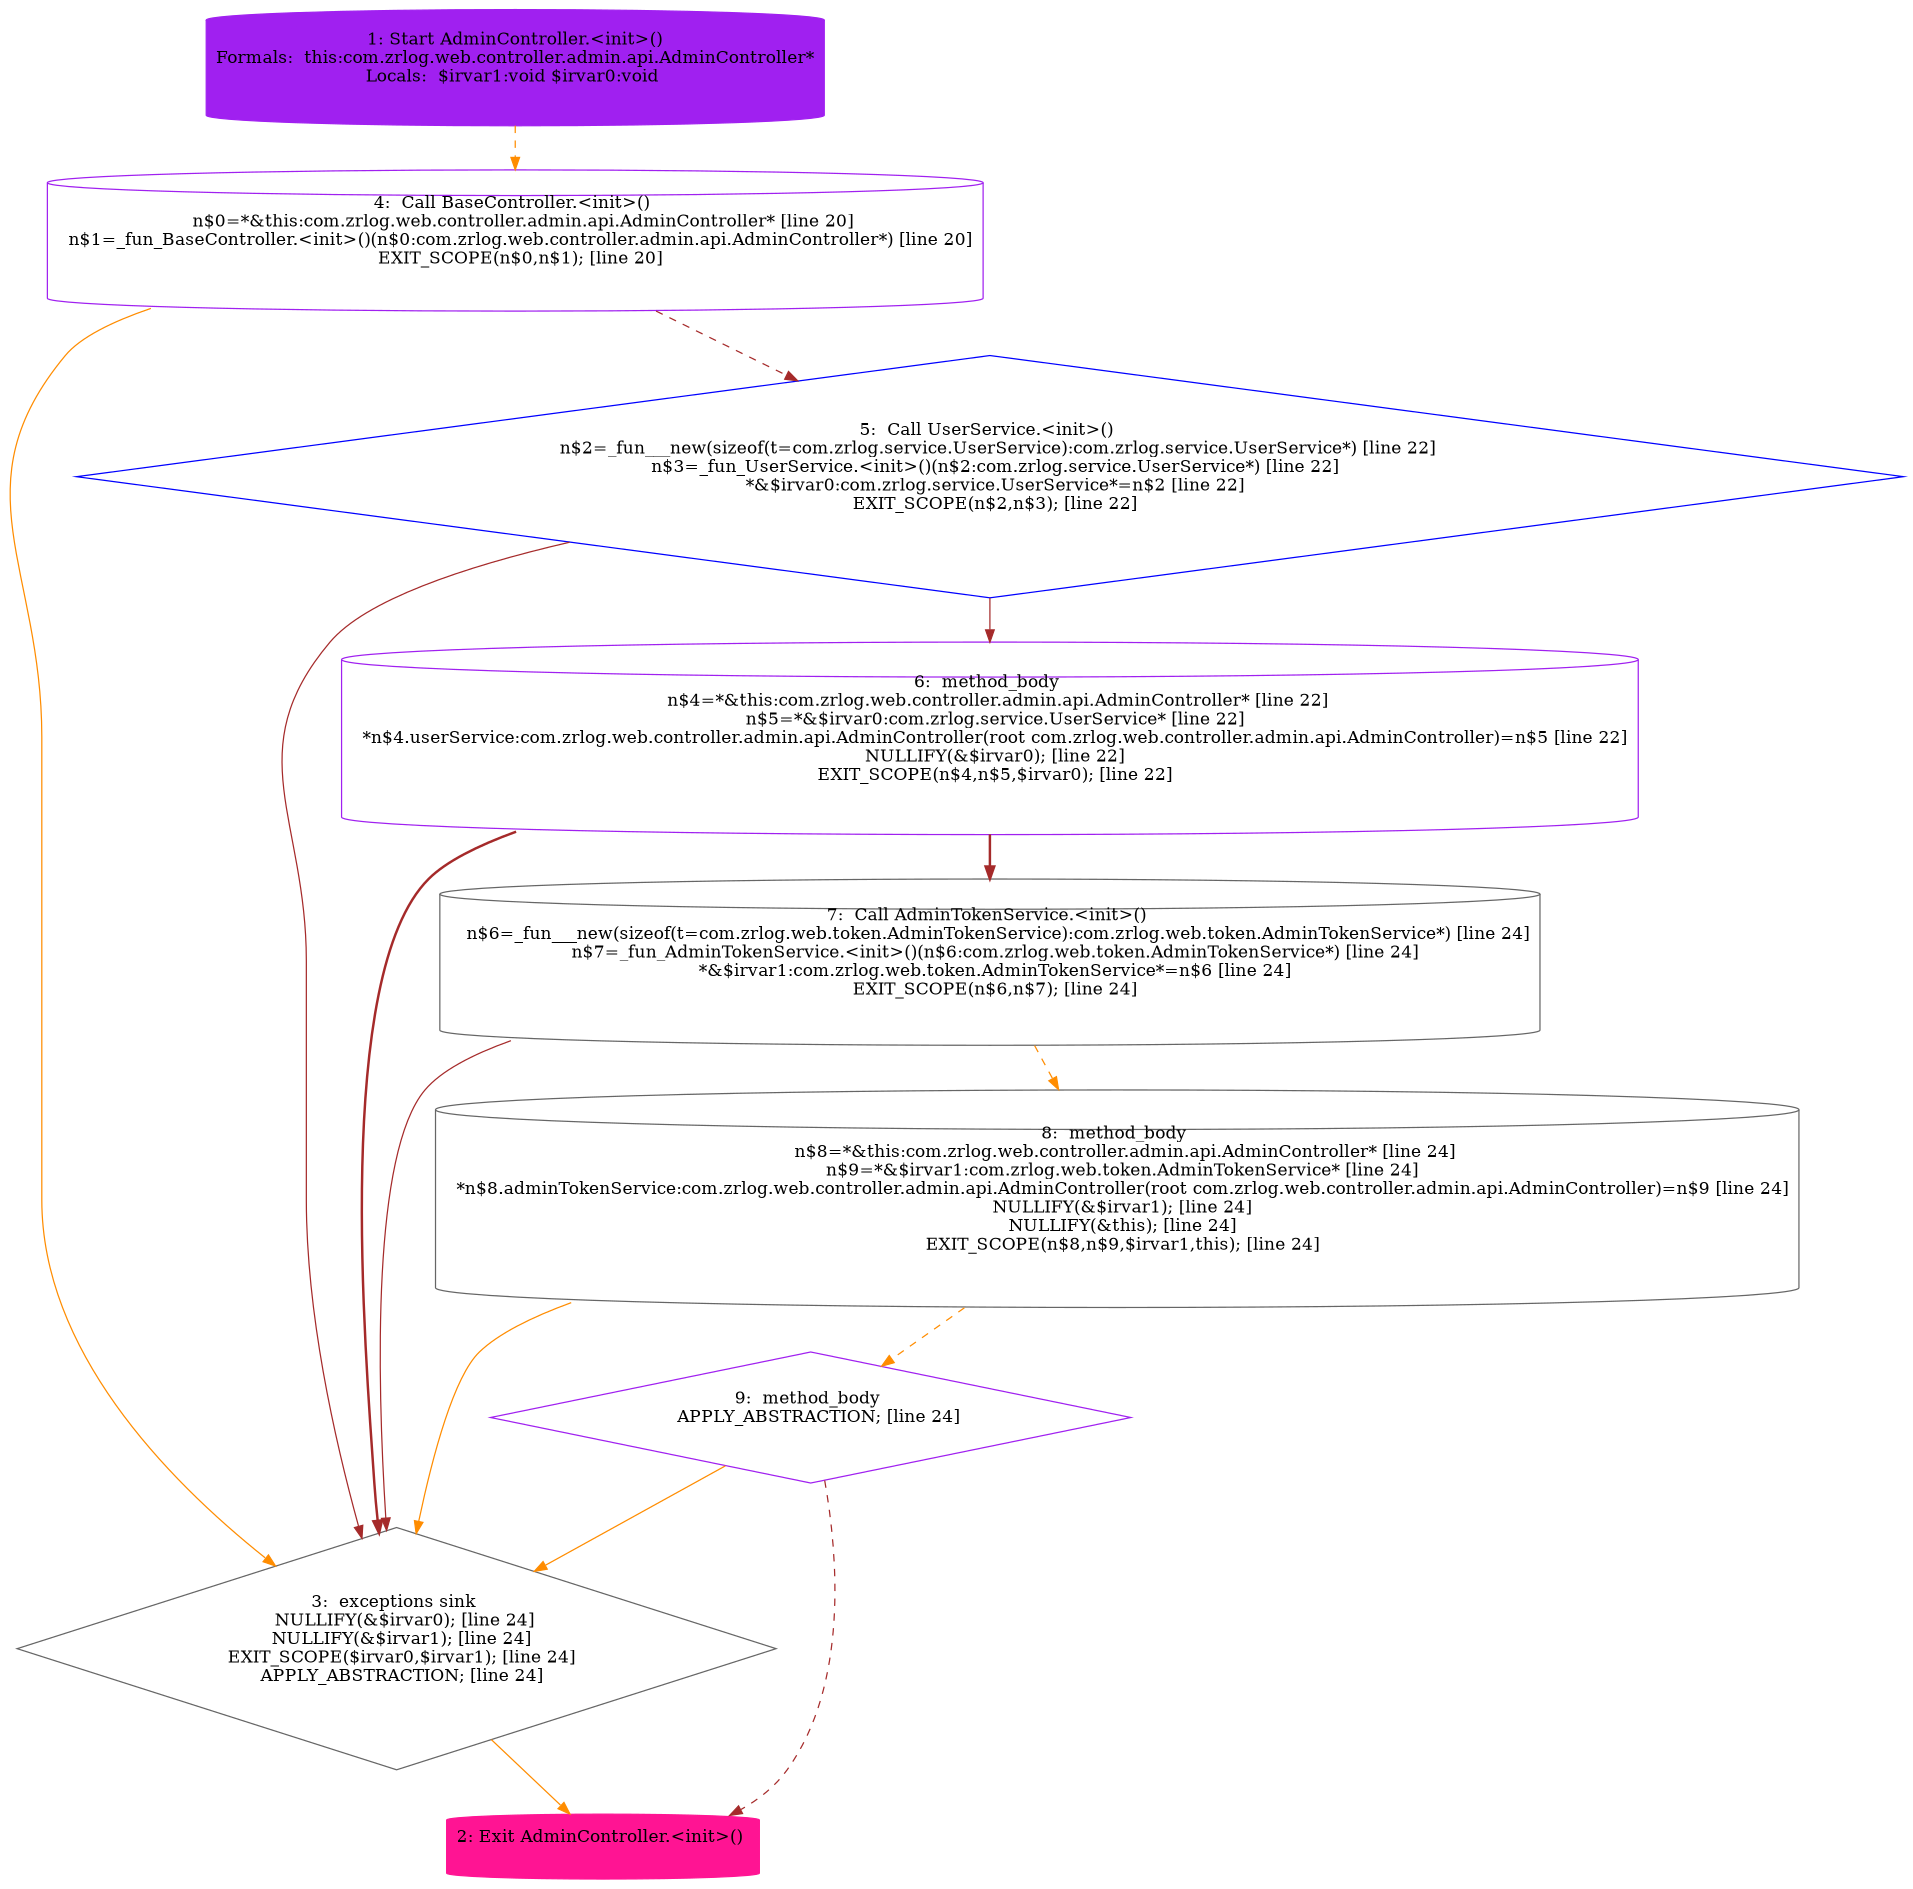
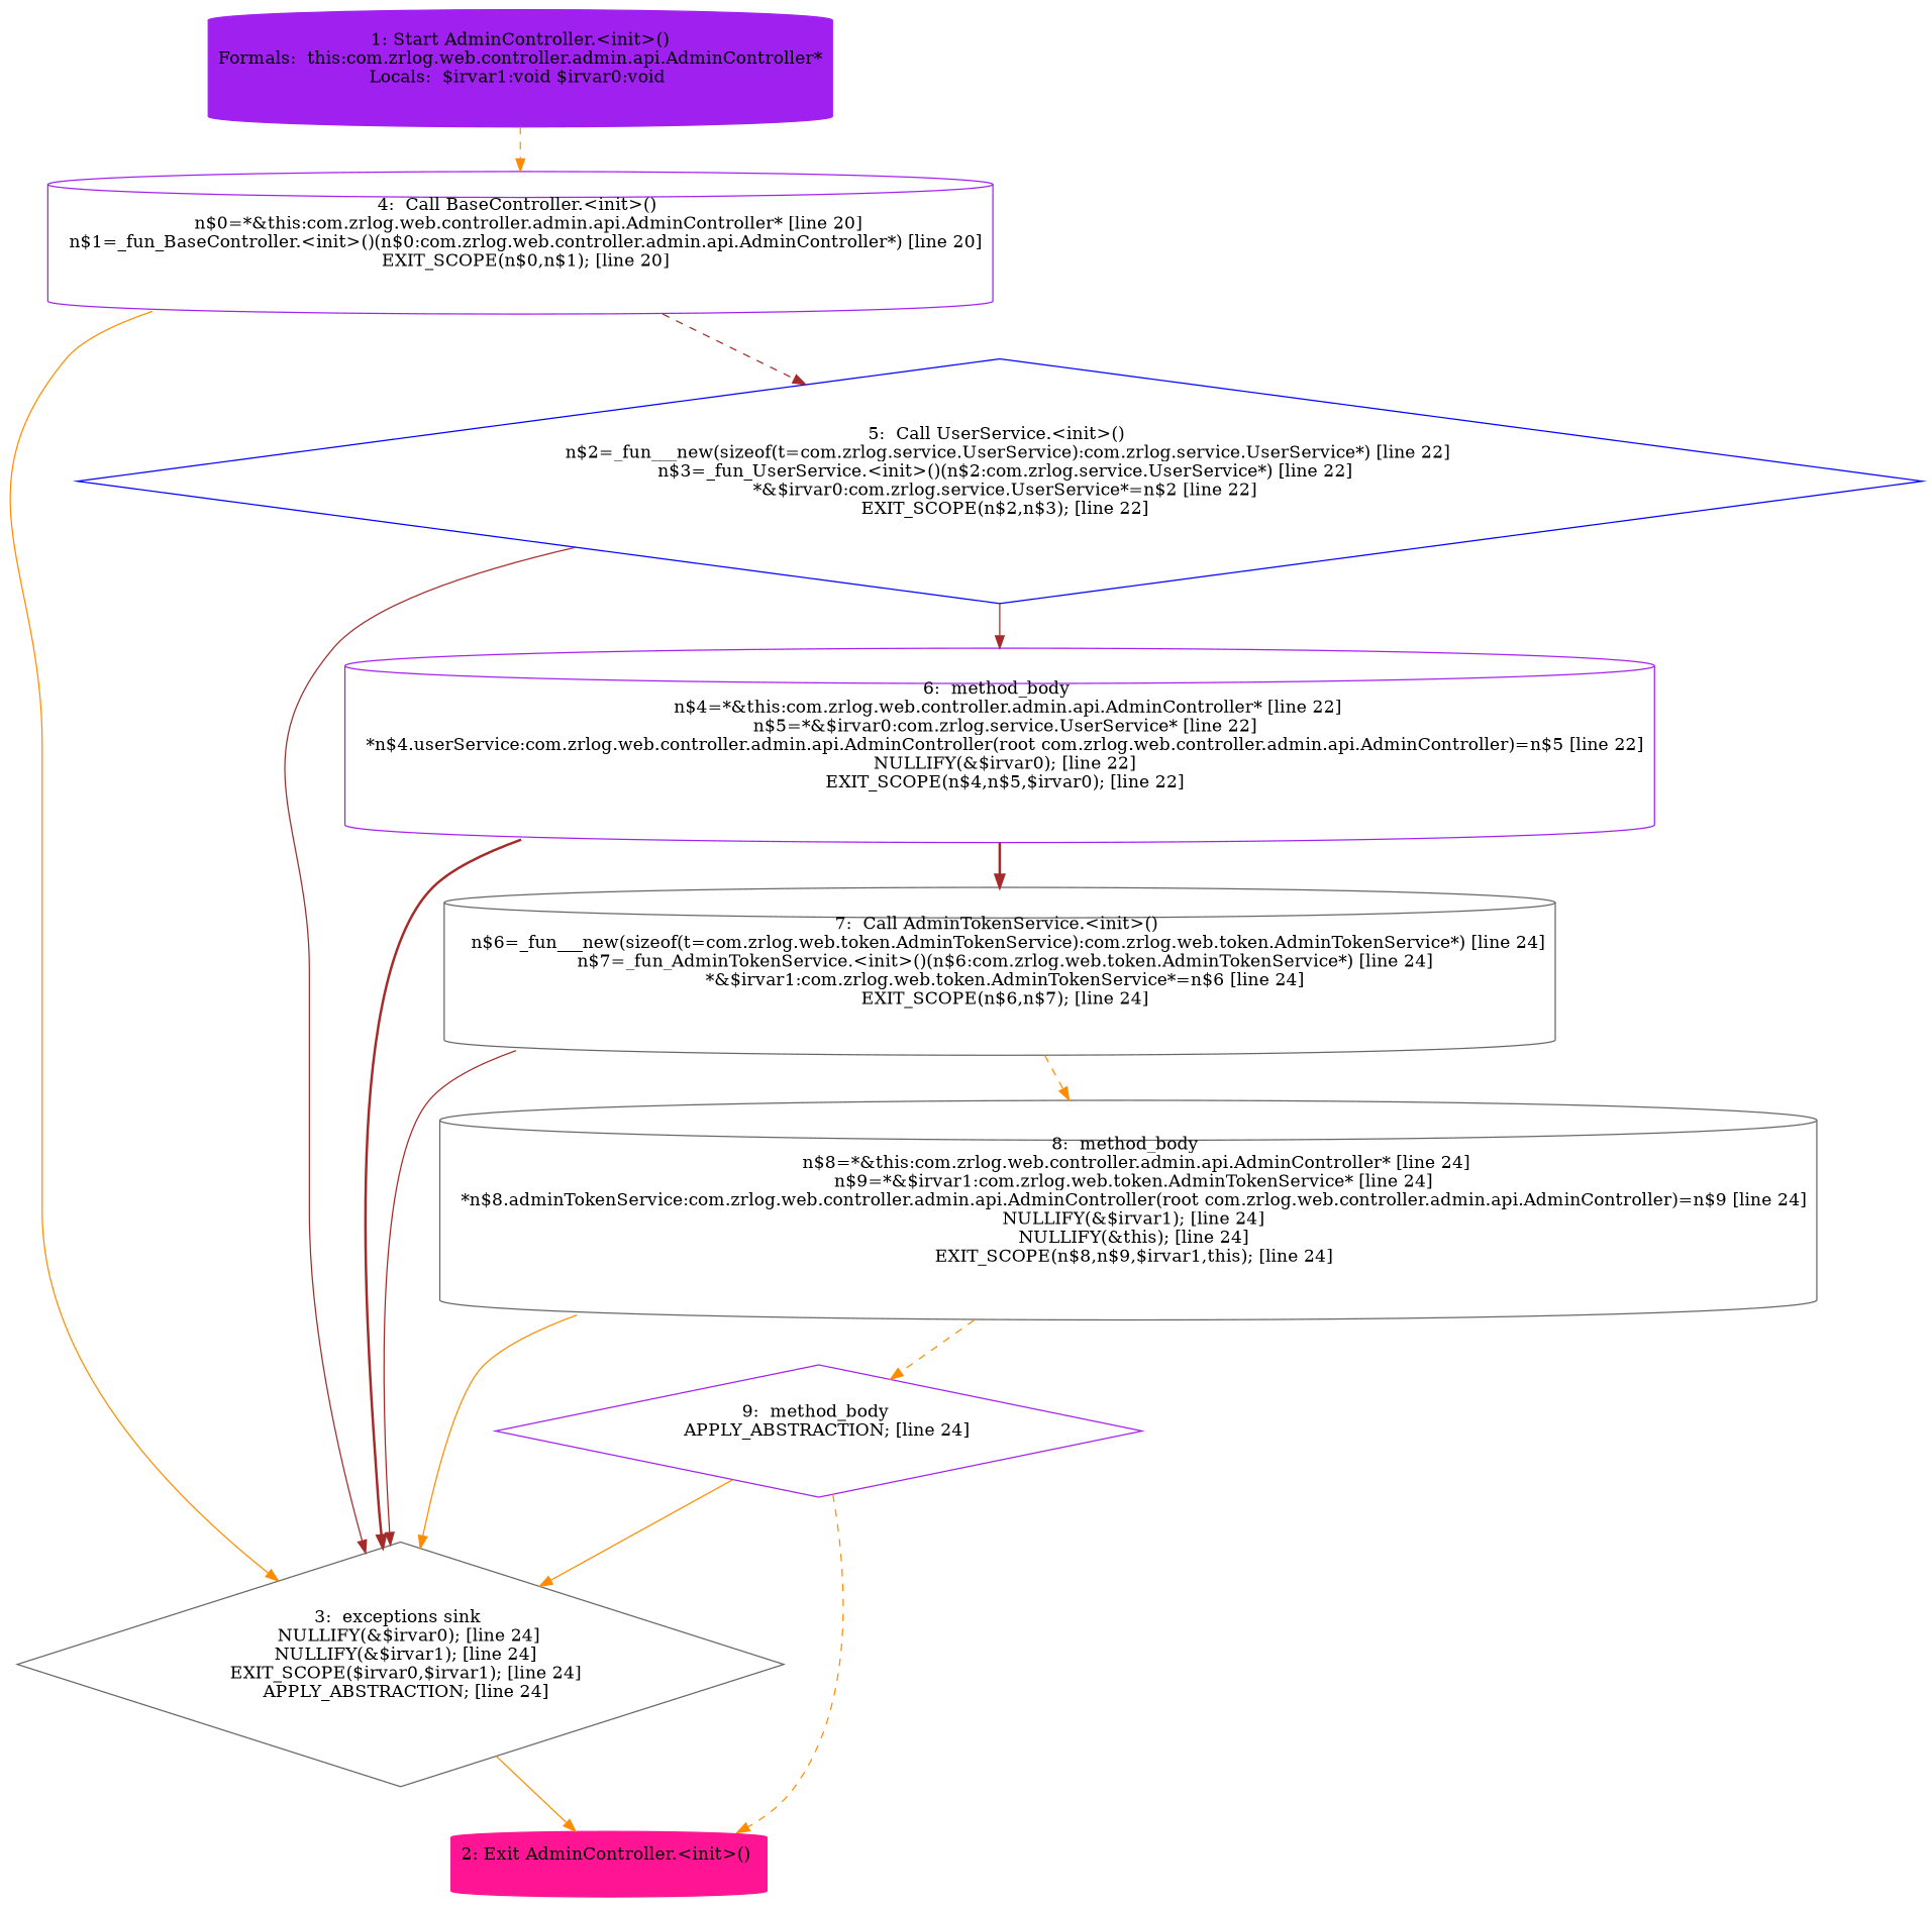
  digraph {
    node [color=purple shape=cylinder]
    edge [color=darkorange style=solid]
    n1 [label="1: Start AdminController.<init>()\nFormals:  this:com.zrlog.web.controller.admin.api.AdminController*\nLocals:  $irvar1:void $irvar0:void \n  " style=filled]
    n2 [label="4:  Call BaseController.<init>() \n   n$0=*&this:com.zrlog.web.controller.admin.api.AdminController* [line 20]\n  n$1=_fun_BaseController.<init>()(n$0:com.zrlog.web.controller.admin.api.AdminController*) [line 20]\n  EXIT_SCOPE(n$0,n$1); [line 20]\n "]
    n3 [label="3:  exceptions sink \n   NULLIFY(&$irvar0); [line 24]\n  NULLIFY(&$irvar1); [line 24]\n  EXIT_SCOPE($irvar0,$irvar1); [line 24]\n  APPLY_ABSTRACTION; [line 24]\n " shape=diamond color=gray40]
    n4 [label="5:  Call UserService.<init>() \n   n$2=_fun___new(sizeof(t=com.zrlog.service.UserService):com.zrlog.service.UserService*) [line 22]\n  n$3=_fun_UserService.<init>()(n$2:com.zrlog.service.UserService*) [line 22]\n  *&$irvar0:com.zrlog.service.UserService*=n$2 [line 22]\n  EXIT_SCOPE(n$2,n$3); [line 22]\n " shape=diamond color=blue]
    n5 [color=deeppink label="2: Exit AdminController.<init>() \n  " style=filled]
    n6 [label="6:  method_body \n   n$4=*&this:com.zrlog.web.controller.admin.api.AdminController* [line 22]\n  n$5=*&$irvar0:com.zrlog.service.UserService* [line 22]\n  *n$4.userService:com.zrlog.web.controller.admin.api.AdminController(root com.zrlog.web.controller.admin.api.AdminController)=n$5 [line 22]\n  NULLIFY(&$irvar0); [line 22]\n  EXIT_SCOPE(n$4,n$5,$irvar0); [line 22]\n "]
    n7 [label="7:  Call AdminTokenService.<init>() \n   n$6=_fun___new(sizeof(t=com.zrlog.web.token.AdminTokenService):com.zrlog.web.token.AdminTokenService*) [line 24]\n  n$7=_fun_AdminTokenService.<init>()(n$6:com.zrlog.web.token.AdminTokenService*) [line 24]\n  *&$irvar1:com.zrlog.web.token.AdminTokenService*=n$6 [line 24]\n  EXIT_SCOPE(n$6,n$7); [line 24]\n " color=gray40]
    n8 [label="8:  method_body \n   n$8=*&this:com.zrlog.web.controller.admin.api.AdminController* [line 24]\n  n$9=*&$irvar1:com.zrlog.web.token.AdminTokenService* [line 24]\n  *n$8.adminTokenService:com.zrlog.web.controller.admin.api.AdminController(root com.zrlog.web.controller.admin.api.AdminController)=n$9 [line 24]\n  NULLIFY(&$irvar1); [line 24]\n  NULLIFY(&this); [line 24]\n  EXIT_SCOPE(n$8,n$9,$irvar1,this); [line 24]\n " color=gray40]
    n9 [label="9:  method_body \n   APPLY_ABSTRACTION; [line 24]\n " shape=diamond]
    n1 -> n2 [style=dashed]
    n2 -> n3
    n2 -> n4 [color=brown style=dashed]
    n3 -> n5
    n4 -> n3 [color=brown]
    n4 -> n6 [color=brown]
    n6 -> n3 [color=brown style=bold]
    n6 -> n7 [color=brown style=bold]
    n7 -> n3 [color=brown]
    n7 -> n8 [style=dashed]
    n8 -> n3
    n8 -> n9 [style=dashed]
    n9 -> n3
-   n9 -> n5 [color=brown style=dashed]
+   n9 -> n5 [style=dashed]
  }
